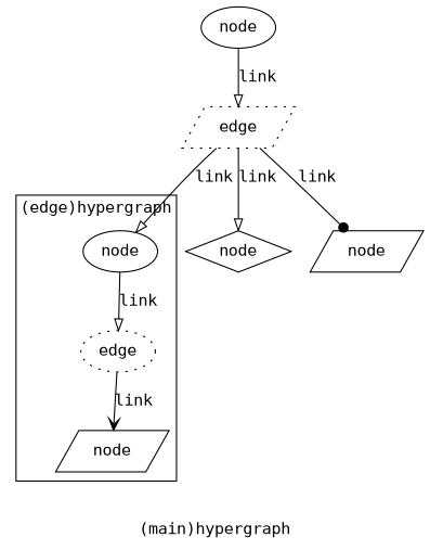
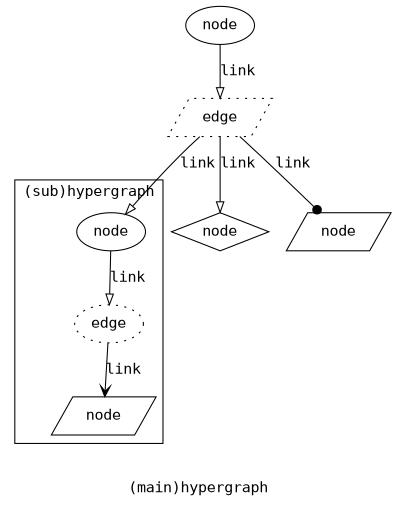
  strict digraph {
    label="(main)hypergraph"
    fontname="DejaVu Sans Mono"
    node [shape=ellipse fontname="DejaVu Sans Mono"]
    edge [arrowhead=onormal fontname="DejaVu Sans Mono"]
    n1 [label="node"]
    n2 [label="edge" style=dotted]
    n3 [label="node" shape=parallelogram]
    n4 [label="node"]
    n5 [label="edge" style=dotted shape=parallelogram]
    n6 [label="node" shape=diamond]
    n7 [label="node" shape=parallelogram]
    subgraph cluster_1 {
-     label="(edge)hypergraph"
+     label="(sub)hypergraph"
      n1
      n2
      n3
    }
    n1 -> n2 [label=link]
    n2 -> n3 [label=link arrowhead=vee]
    n4 -> n5 [label=link]
    n5 -> n1 [label=link]
    n5 -> n6 [label=link]
    n5 -> n7 [label=link arrowhead=dot]
  }
